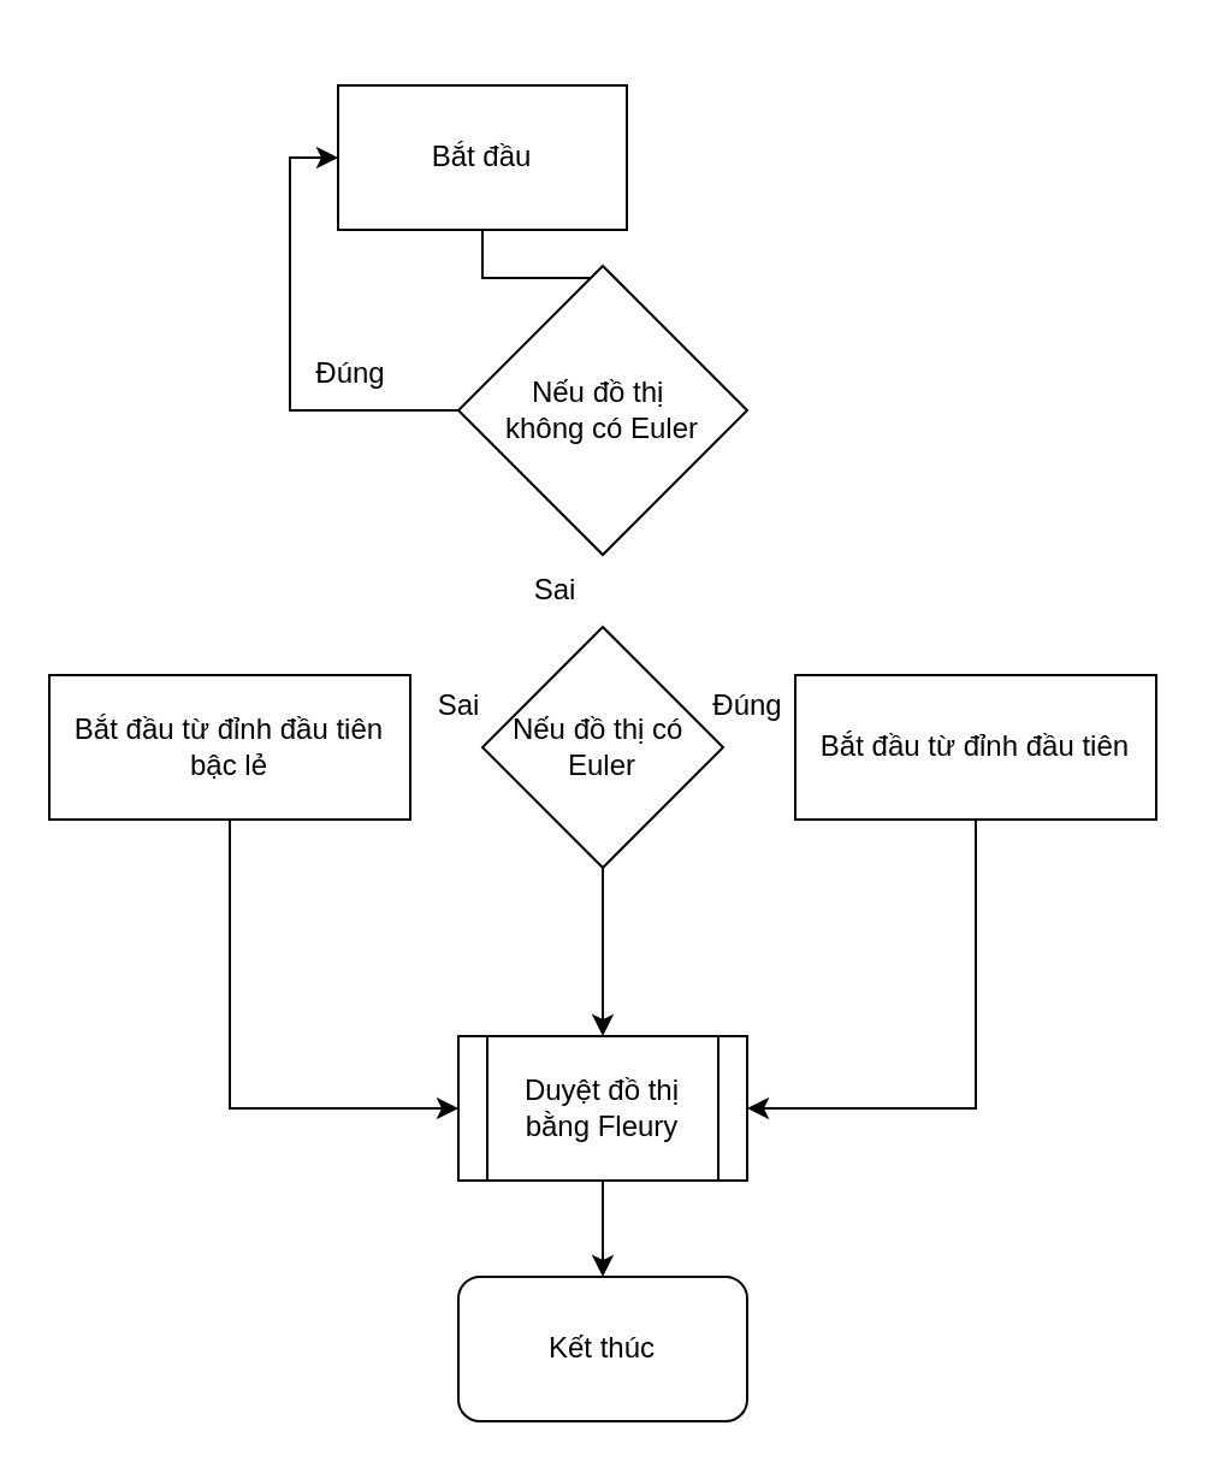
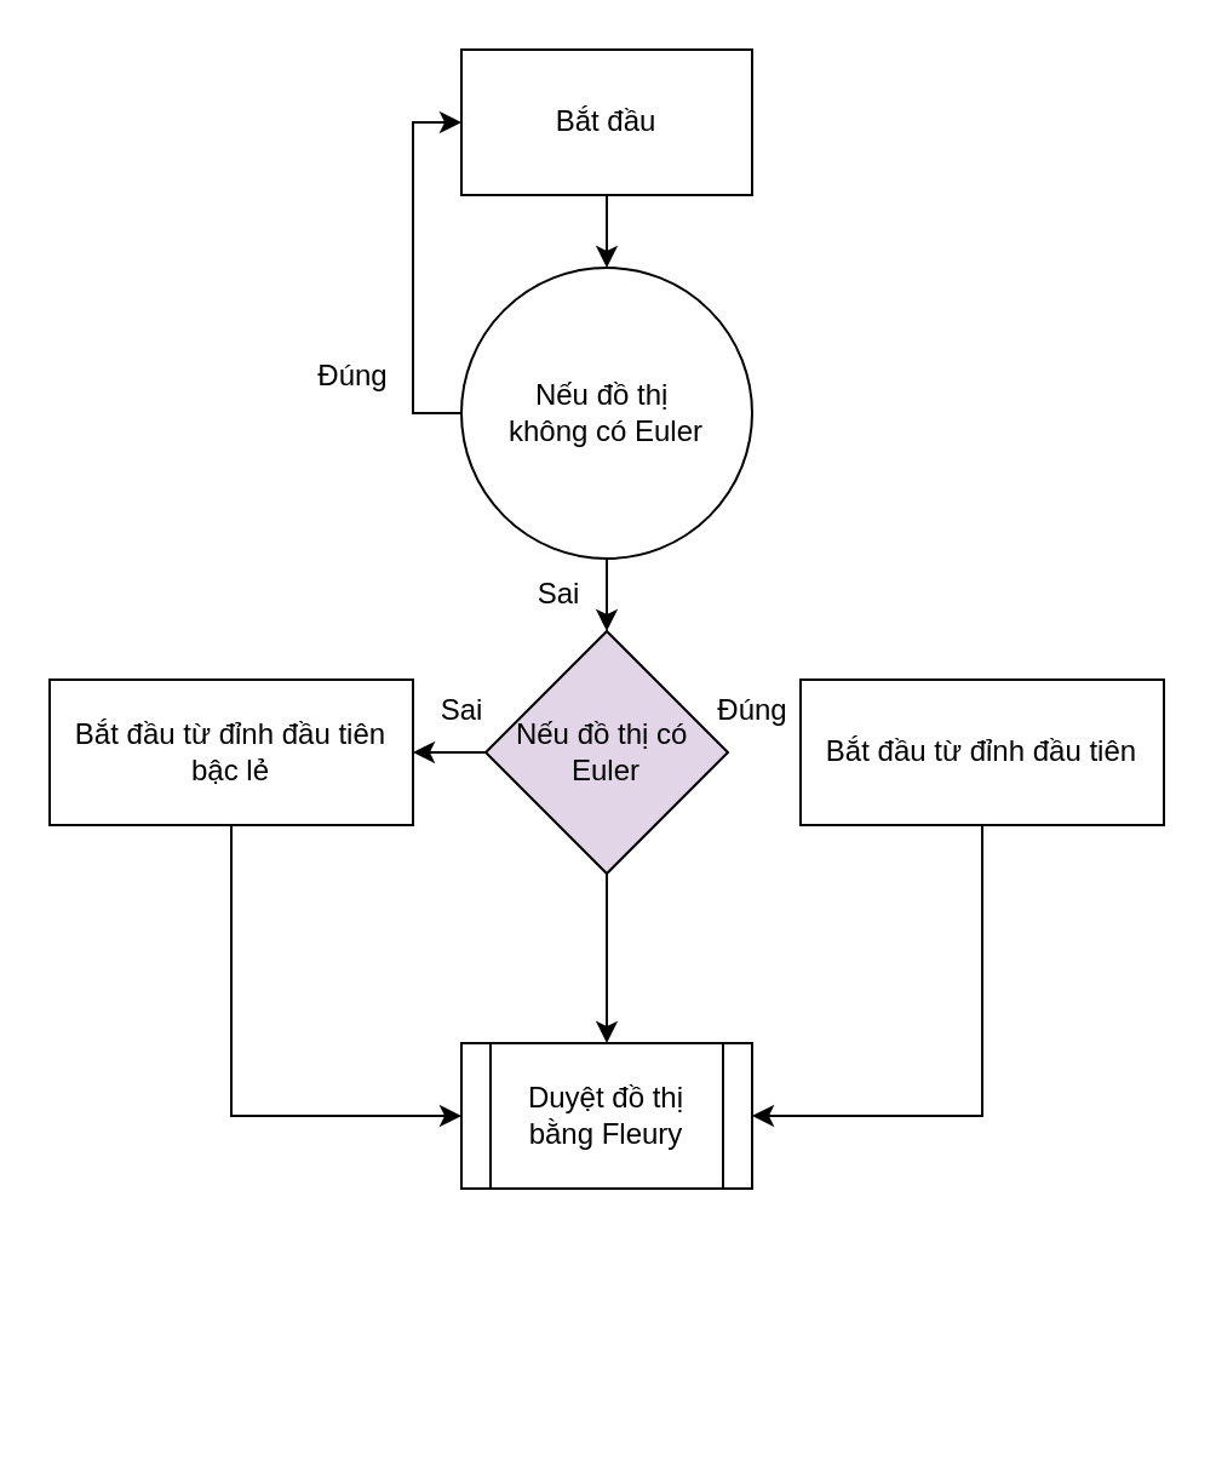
  <mxCell id="0" />
  <mxCell id="1" parent="0" />
  <mxCell id="2" value="" style="edgeStyle=orthogonalEdgeStyle;rounded=0;orthogonalLoop=1;jettySize=auto;html=1;" edge="1" parent="1" source="3" target="6"><mxGeometry relative="1" as="geometry" /></mxCell>
- <mxCell id="3" value="Bắt đầu" style="rounded=0;whiteSpace=wrap;html=1;" vertex="1" parent="1"><mxGeometry x="140" y="35" width="120" height="60" as="geometry" /></mxCell>
+ <mxCell id="3" value="Bắt đầu" style="rounded=0;whiteSpace=wrap;html=1;" vertex="1" parent="1"><mxGeometry x="190" y="20" width="120" height="60" as="geometry" /></mxCell>
  <mxCell id="4" style="edgeStyle=orthogonalEdgeStyle;rounded=0;orthogonalLoop=1;jettySize=auto;html=1;exitX=0;exitY=0.5;exitDx=0;exitDy=0;entryX=0;entryY=0.5;entryDx=0;entryDy=0;" edge="1" parent="1" source="6" target="3"><mxGeometry relative="1" as="geometry" /></mxCell>
- <mxCell id="6" value="Nếu đồ thị&amp;nbsp;&lt;div&gt;không có Euler&lt;/div&gt;" style="rhombus;whiteSpace=wrap;html=1;" vertex="1" parent="1"><mxGeometry x="190" y="110" width="120" height="120" as="geometry" /></mxCell>
+ <mxCell id="5" value="" style="edgeStyle=orthogonalEdgeStyle;rounded=0;orthogonalLoop=1;jettySize=auto;html=1;" edge="1" parent="1" source="6" target="9"><mxGeometry relative="1" as="geometry" /></mxCell>
+ <mxCell id="6" value="Nếu đồ thị&amp;nbsp;&lt;div&gt;không có Euler&lt;/div&gt;" style="ellipse;whiteSpace=wrap;html=1;" vertex="1" parent="1"><mxGeometry x="190" y="110" width="120" height="120" as="geometry" /></mxCell>
+ <mxCell id="7" value="" style="edgeStyle=orthogonalEdgeStyle;rounded=0;orthogonalLoop=1;jettySize=auto;html=1;" edge="1" parent="1" source="9" target="13"><mxGeometry relative="1" as="geometry" /></mxCell>
  <mxCell id="8" value="" style="edgeStyle=orthogonalEdgeStyle;rounded=0;orthogonalLoop=1;jettySize=auto;html=1;" edge="1" parent="1" source="9" target="19"><mxGeometry relative="1" as="geometry" /></mxCell>
- <mxCell id="9" value="Nếu đồ thị có&amp;nbsp;&lt;div&gt;Euler&lt;/div&gt;" style="rhombus;whiteSpace=wrap;html=1;" vertex="1" parent="1"><mxGeometry x="200" y="260" width="100" height="100" as="geometry" /></mxCell>
+ <mxCell id="9" value="Nếu đồ thị có&amp;nbsp;&lt;div&gt;Euler&lt;/div&gt;" style="rhombus;whiteSpace=wrap;html=1;fillColor=#e1d5e7;" vertex="1" parent="1"><mxGeometry x="200" y="260" width="100" height="100" as="geometry" /></mxCell>
  <mxCell id="10" style="edgeStyle=orthogonalEdgeStyle;rounded=0;orthogonalLoop=1;jettySize=auto;html=1;exitX=0.5;exitY=1;exitDx=0;exitDy=0;entryX=1;entryY=0.5;entryDx=0;entryDy=0;" edge="1" parent="1" source="11" target="19"><mxGeometry relative="1" as="geometry" /></mxCell>
  <mxCell id="11" value="Bắt đầu từ đỉnh đầu tiên" style="rounded=0;whiteSpace=wrap;html=1;" vertex="1" parent="1"><mxGeometry x="330" y="280" width="150" height="60" as="geometry" /></mxCell>
  <mxCell id="12" style="edgeStyle=orthogonalEdgeStyle;rounded=0;orthogonalLoop=1;jettySize=auto;html=1;exitX=0.5;exitY=1;exitDx=0;exitDy=0;entryX=0;entryY=0.5;entryDx=0;entryDy=0;" edge="1" parent="1" source="13" target="19"><mxGeometry relative="1" as="geometry" /></mxCell>
  <mxCell id="13" value="Bắt đầu từ đỉnh đầu tiên bậc lẻ" style="rounded=0;whiteSpace=wrap;html=1;" vertex="1" parent="1"><mxGeometry x="20" y="280" width="150" height="60" as="geometry" /></mxCell>
  <mxCell id="14" value="Sai" style="text;html=1;align=center;verticalAlign=middle;resizable=0;points=[];autosize=1;strokeColor=none;fillColor=none;" vertex="1" parent="1"><mxGeometry x="170" y="278" width="40" height="30" as="geometry" /></mxCell>
  <mxCell id="15" value="Đúng" style="text;html=1;align=center;verticalAlign=middle;resizable=0;points=[];autosize=1;strokeColor=none;fillColor=none;" vertex="1" parent="1"><mxGeometry x="285" y="278" width="50" height="30" as="geometry" /></mxCell>
  <mxCell id="16" value="Đúng" style="text;html=1;align=center;verticalAlign=middle;resizable=0;points=[];autosize=1;strokeColor=none;fillColor=none;" vertex="1" parent="1"><mxGeometry x="120" y="140" width="50" height="30" as="geometry" /></mxCell>
  <mxCell id="17" value="Sai" style="text;html=1;align=center;verticalAlign=middle;resizable=0;points=[];autosize=1;strokeColor=none;fillColor=none;" vertex="1" parent="1"><mxGeometry x="210" y="230" width="40" height="30" as="geometry" /></mxCell>
- <mxCell id="18" value="" style="edgeStyle=orthogonalEdgeStyle;rounded=0;orthogonalLoop=1;jettySize=auto;html=1;" edge="1" parent="1" source="19" target="20"><mxGeometry relative="1" as="geometry" /></mxCell>
  <mxCell id="19" value="Duyệt đồ thị bằng Fleury" style="shape=process;whiteSpace=wrap;html=1;backgroundOutline=1;" vertex="1" parent="1"><mxGeometry x="190" y="430" width="120" height="60" as="geometry" /></mxCell>
- <mxCell id="20" value="Kết thúc" style="rounded=1;whiteSpace=wrap;html=1;" vertex="1" parent="1"><mxGeometry x="190" y="530" width="120" height="60" as="geometry" /></mxCell>
